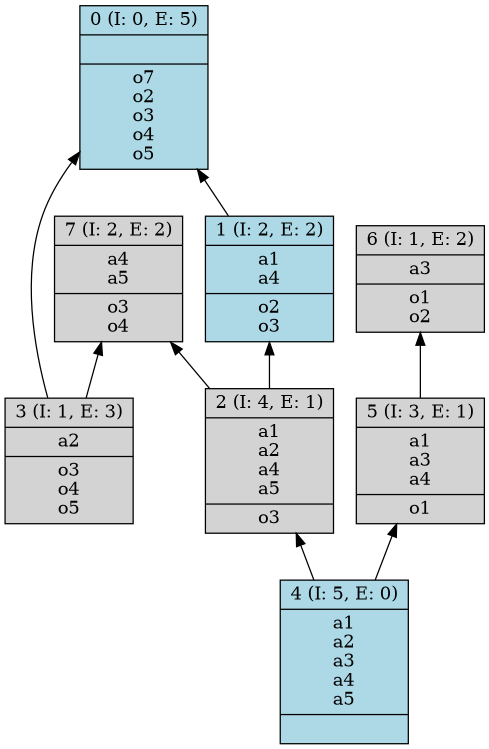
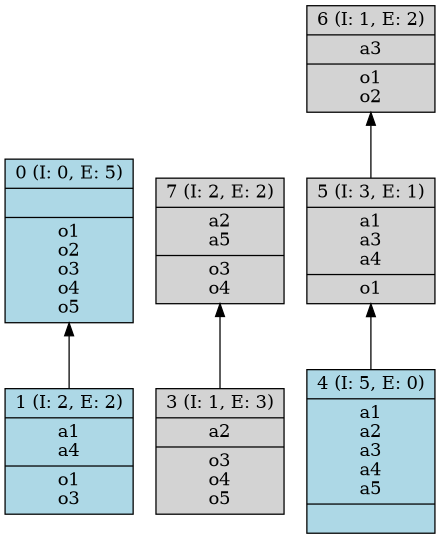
  digraph {
    rankdir=BT
    node [shape=record style=filled]
-   n1 [fillcolor=lightblue label="{0 (I: 0, E: 5)||o7\no2\no3\no4\no5\n}"]
-   n2 [fillcolor=lightblue label="{1 (I: 2, E: 2)|a1\na4\n|o2\no3\n}"]
-   n3 [label="{2 (I: 4, E: 1)|a1\na2\na4\na5\n|o3\n}"]
-   n4 [label="{7 (I: 2, E: 2)|a4\na5\n|o3\no4\n}"]
+   n1 [fillcolor=lightblue label="{0 (I: 0, E: 5)||o1\no2\no3\no4\no5\n}"]
+   n2 [fillcolor=lightblue label="{1 (I: 2, E: 2)|a1\na4\n|o1\no3\n}"]
+   n4 [label="{7 (I: 2, E: 2)|a2\na5\n|o3\no4\n}"]
    n5 [label="{3 (I: 1, E: 3)|a2\n|o3\no4\no5\n}"]
    n6 [fillcolor=lightblue label="{4 (I: 5, E: 0)|a1\na2\na3\na4\na5\n|}"]
    n7 [label="{5 (I: 3, E: 1)|a1\na3\na4\n|o1\n}"]
    n8 [label="{6 (I: 1, E: 2)|a3\n|o1\no2\n}"]
    n2 -> n1
-   n3 -> n2
-   n3 -> n4
-   n5 -> n1
    n5 -> n4
-   n6 -> n3
    n6 -> n7
    n7 -> n8
  }
